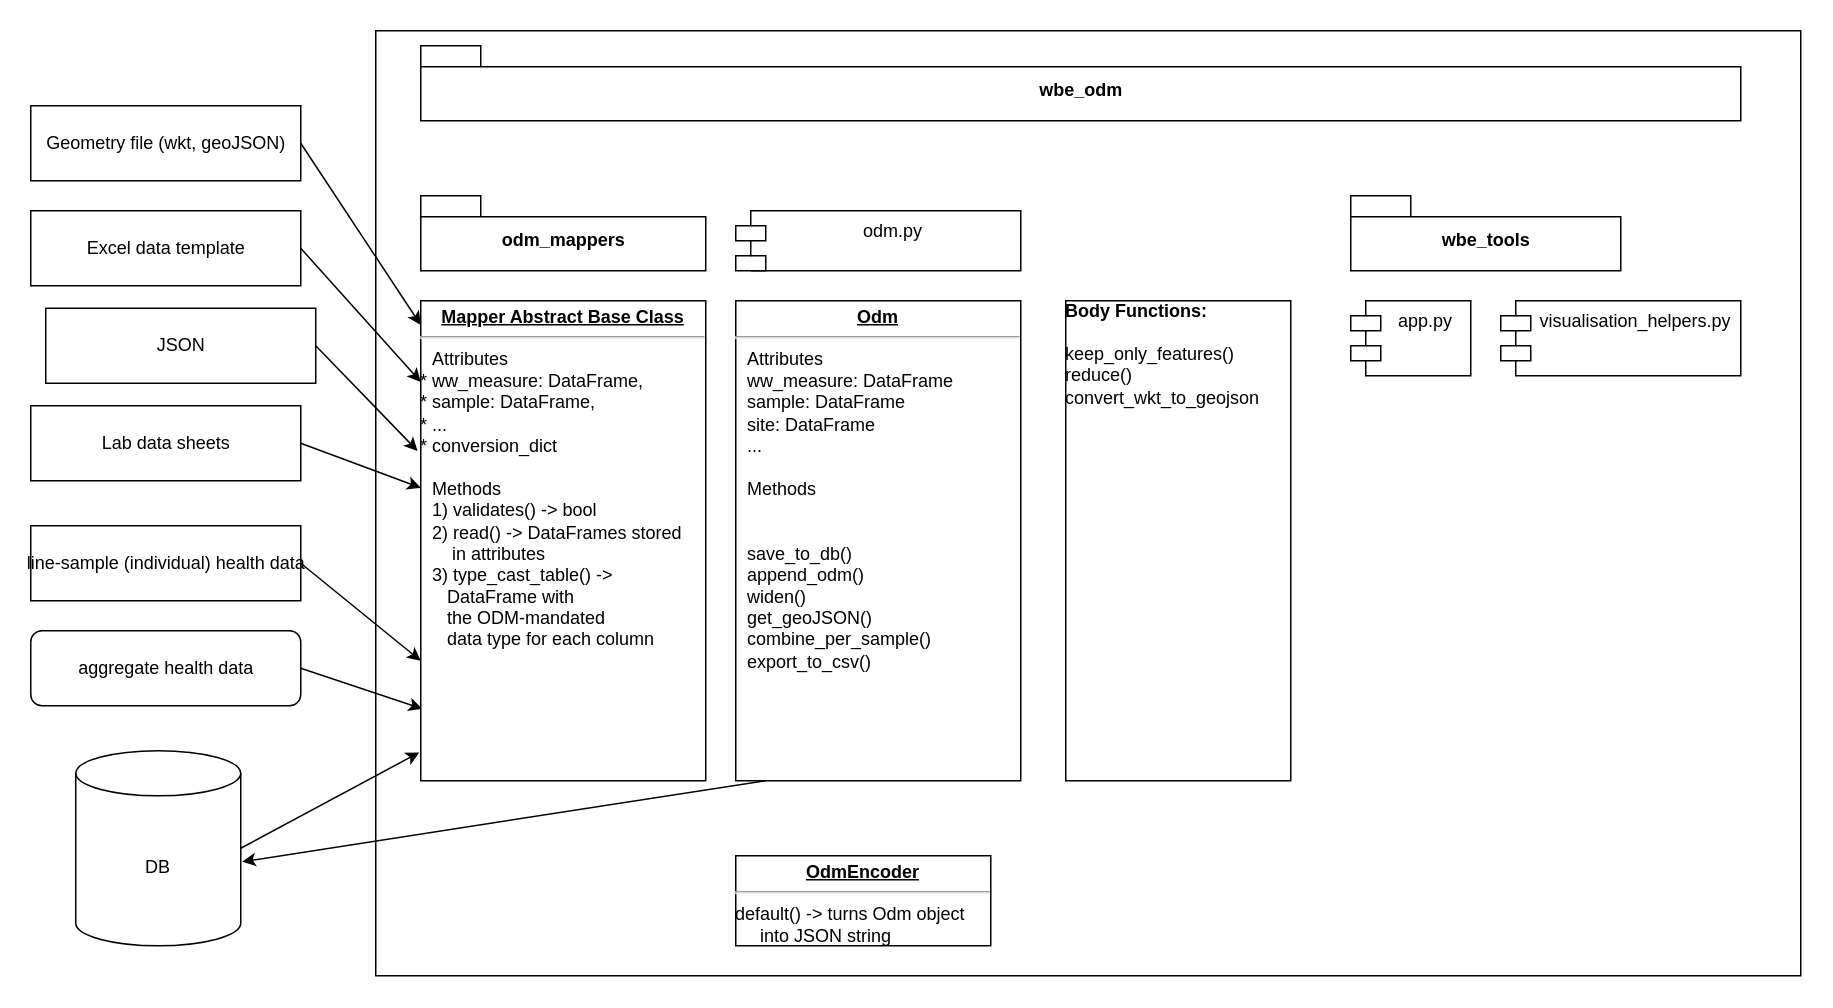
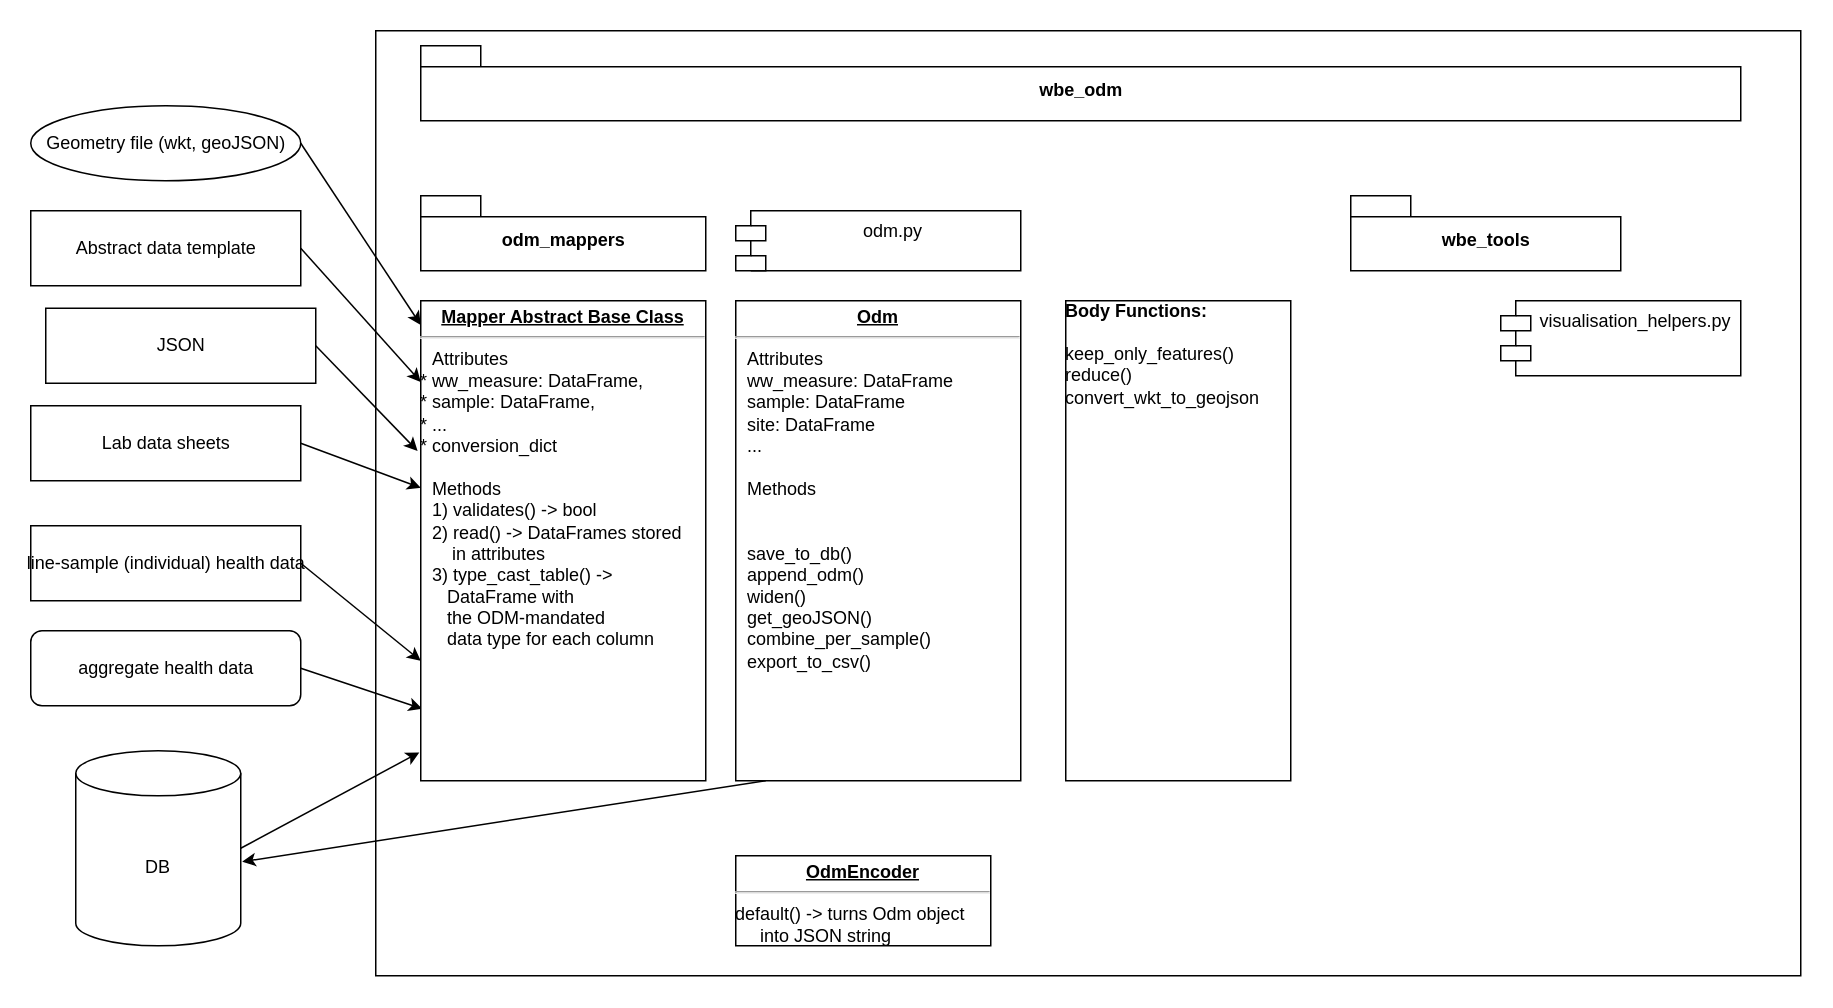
  <mxCell id="0" />
  <mxCell id="1" parent="0" />
  <mxCell id="2" value="" style="rounded=0;whiteSpace=wrap;html=1;fontColor=#FF0000;fillColor=none;" parent="1" vertex="1"><mxGeometry x="250" y="20" width="950" height="630" as="geometry" /></mxCell>
  <mxCell id="3" value="wbe_odm" style="shape=folder;fontStyle=1;spacingTop=10;tabWidth=40;tabHeight=14;tabPosition=left;html=1;" parent="1" vertex="1"><mxGeometry x="280" y="30" width="880" height="50" as="geometry" /></mxCell>
  <mxCell id="4" value="odm.py " style="shape=module;align=left;spacingLeft=20;align=center;verticalAlign=top;" parent="1" vertex="1"><mxGeometry x="490" y="140" width="190" height="40" as="geometry" /></mxCell>
  <mxCell id="5" value="visualisation_helpers.py " style="shape=module;align=left;spacingLeft=20;align=center;verticalAlign=top;" parent="1" vertex="1"><mxGeometry x="1000" y="200" width="160" height="50" as="geometry" /></mxCell>
  <mxCell id="6" value="&lt;p style=&quot;margin: 0px ; margin-top: 4px ; text-align: center ; text-decoration: underline&quot;&gt;&lt;b&gt;Odm&lt;/b&gt;&lt;/p&gt;&lt;hr&gt;&lt;p style=&quot;margin: 0px ; margin-left: 8px&quot;&gt;Attributes&lt;br&gt;&lt;/p&gt;&lt;p style=&quot;margin: 0px ; margin-left: 8px&quot;&gt;ww_measure: DataFrame&lt;/p&gt;&lt;p style=&quot;margin: 0px ; margin-left: 8px&quot;&gt;sample: DataFrame&lt;/p&gt;&lt;p style=&quot;margin: 0px ; margin-left: 8px&quot;&gt;site: DataFrame&lt;/p&gt;&lt;p style=&quot;margin: 0px ; margin-left: 8px&quot;&gt;...&lt;/p&gt;&lt;p style=&quot;margin: 0px ; margin-left: 8px&quot;&gt;&lt;br&gt;&lt;/p&gt;&lt;p style=&quot;margin: 0px ; margin-left: 8px&quot;&gt;Methods&lt;/p&gt;&lt;p style=&quot;margin: 0px ; margin-left: 8px&quot;&gt;&lt;font color=&quot;#ffffff&quot;&gt;load_from(__mapper__)&lt;/font&gt;&lt;/p&gt;&lt;p style=&quot;margin: 0px ; margin-left: 8px&quot;&gt;&lt;font color=&quot;#ffffff&quot;&gt;apprend_from(__mapper__)&lt;/font&gt;&lt;br&gt;&lt;/p&gt;&lt;p style=&quot;margin: 0px ; margin-left: 8px&quot;&gt;save_to_db()&lt;/p&gt;&lt;p style=&quot;margin: 0px ; margin-left: 8px&quot;&gt;append_odm()&lt;/p&gt;&lt;p style=&quot;margin: 0px ; margin-left: 8px&quot;&gt;widen()&lt;/p&gt;&lt;p style=&quot;margin: 0px ; margin-left: 8px&quot;&gt;get_geoJSON()&lt;/p&gt;&lt;p style=&quot;margin: 0px ; margin-left: 8px&quot;&gt;combine_per_sample()&lt;/p&gt;&lt;p style=&quot;margin: 0px ; margin-left: 8px&quot;&gt;export_to_csv()&lt;br&gt;&lt;/p&gt;&lt;p style=&quot;margin: 0px ; margin-left: 8px&quot;&gt;&lt;br&gt;&lt;/p&gt;" style="verticalAlign=top;align=left;overflow=fill;fontSize=12;fontFamily=Helvetica;html=1;" parent="1" vertex="1"><mxGeometry x="490" y="200" width="190" height="320" as="geometry" /></mxCell>
  <mxCell id="7" value="&lt;p style=&quot;margin: 0px ; margin-top: 4px ; text-align: center ; text-decoration: underline&quot;&gt;&lt;b&gt;OdmEncoder&lt;/b&gt;&lt;/p&gt;&lt;hr&gt;default() -&amp;gt; turns Odm object&lt;br&gt;&amp;nbsp; &amp;nbsp; &amp;nbsp;into JSON string" style="verticalAlign=top;align=left;overflow=fill;fontSize=12;fontFamily=Helvetica;html=1;" parent="1" vertex="1"><mxGeometry x="490" y="570" width="170" height="60" as="geometry" /></mxCell>
  <mxCell id="8" value="&lt;div&gt;&lt;b&gt;Body Functions:&lt;/b&gt;&lt;/div&gt;&lt;div&gt;&lt;br&gt;&lt;/div&gt;&lt;div&gt;&lt;span&gt;keep_only_features()&lt;/span&gt;&lt;br&gt;&lt;/div&gt;&lt;div&gt;reduce()&lt;/div&gt;&lt;div&gt;convert_wkt_to_geojson&lt;/div&gt;&lt;div&gt;&lt;br&gt;&lt;/div&gt;&lt;div&gt;&lt;br&gt;&lt;/div&gt;" style="verticalAlign=top;align=left;overflow=fill;fontSize=12;fontFamily=Helvetica;html=1;" parent="1" vertex="1"><mxGeometry x="710" y="200" width="150" height="320" as="geometry" /></mxCell>
- <mxCell id="9" value="Excel data template" style="html=1;" parent="1" vertex="1"><mxGeometry x="20" y="140" width="180" height="50" as="geometry" /></mxCell>
+ <mxCell id="9" value="Abstract data template" style="html=1;" parent="1" vertex="1"><mxGeometry x="20" y="140" width="180" height="50" as="geometry" /></mxCell>
  <mxCell id="10" value="DB" style="shape=cylinder3;whiteSpace=wrap;html=1;boundedLbl=1;backgroundOutline=1;size=15;" parent="1" vertex="1"><mxGeometry x="50" y="500" width="110" height="130" as="geometry" /></mxCell>
  <mxCell id="11" value="" style="endArrow=classic;html=1;exitX=1;exitY=0.5;exitDx=0;exitDy=0;" parent="1" source="9" target="20" edge="1"><mxGeometry width="50" height="50" relative="1" as="geometry"><mxPoint x="155" y="260" as="sourcePoint" /><mxPoint x="250" y="320" as="targetPoint" /></mxGeometry></mxCell>
  <mxCell id="12" value="" style="endArrow=classic;html=1;entryX=1.009;entryY=0.569;entryDx=0;entryDy=0;entryPerimeter=0;" parent="1" target="10" edge="1"><mxGeometry width="50" height="50" relative="1" as="geometry"><mxPoint x="510" y="520" as="sourcePoint" /><mxPoint x="410" y="590" as="targetPoint" /></mxGeometry></mxCell>
  <mxCell id="13" value="" style="endArrow=classic;html=1;entryX=-0.005;entryY=0.941;entryDx=0;entryDy=0;exitX=1;exitY=0.5;exitDx=0;exitDy=0;exitPerimeter=0;entryPerimeter=0;" parent="1" source="10" target="20" edge="1"><mxGeometry width="50" height="50" relative="1" as="geometry"><mxPoint x="160" y="750" as="sourcePoint" /><mxPoint x="260" y="680" as="targetPoint" /></mxGeometry></mxCell>
- <mxCell id="14" value="Geometry file (wkt, geoJSON)" style="html=1;" parent="1" vertex="1"><mxGeometry x="20" y="70" width="180" height="50" as="geometry" /></mxCell>
+ <mxCell id="14" value="Geometry file (wkt, geoJSON)" style="ellipse;html=1;" parent="1" vertex="1"><mxGeometry x="20" y="70" width="180" height="50" as="geometry" /></mxCell>
  <mxCell id="15" value="" style="endArrow=classic;html=1;exitX=1;exitY=0.5;exitDx=0;exitDy=0;" parent="1" source="14" target="20" edge="1"><mxGeometry width="50" height="50" relative="1" as="geometry"><mxPoint x="180" y="190" as="sourcePoint" /><mxPoint x="275" y="250" as="targetPoint" /></mxGeometry></mxCell>
  <mxCell id="16" value="line-sample (individual) health data" style="html=1;" parent="1" vertex="1"><mxGeometry x="20" y="350" width="180" height="50" as="geometry" /></mxCell>
  <mxCell id="17" value="" style="endArrow=classic;html=1;exitX=1;exitY=0.5;exitDx=0;exitDy=0;" parent="1" source="16" edge="1"><mxGeometry width="50" height="50" relative="1" as="geometry"><mxPoint x="210" y="490" as="sourcePoint" /><mxPoint x="280" y="440" as="targetPoint" /></mxGeometry></mxCell>
  <mxCell id="18" value="aggregate health data" style="html=1;rounded=1;" parent="1" vertex="1"><mxGeometry x="20" y="420" width="180" height="50" as="geometry" /></mxCell>
  <mxCell id="19" value="" style="endArrow=classic;html=1;entryX=0.005;entryY=0.85;entryDx=0;entryDy=0;entryPerimeter=0;exitX=1;exitY=0.5;exitDx=0;exitDy=0;" parent="1" source="18" target="20" edge="1"><mxGeometry width="50" height="50" relative="1" as="geometry"><mxPoint x="190" y="590" as="sourcePoint" /><mxPoint x="290" y="520" as="targetPoint" /></mxGeometry></mxCell>
  <mxCell id="20" value="&lt;p style=&quot;margin: 0px ; margin-top: 4px ; text-align: center ; text-decoration: underline&quot;&gt;&lt;b&gt;Mapper Abstract Base Class&lt;/b&gt;&lt;br&gt;&lt;/p&gt;&lt;hr&gt;&lt;p style=&quot;margin: 0px ; margin-left: 8px&quot;&gt;Attributes&lt;br&gt;&lt;/p&gt;* ww_measure: DataFrame,&lt;br&gt;* sample: DataFrame,&lt;br&gt;* ...&lt;br&gt;* conversion_dict&lt;br&gt;&lt;p style=&quot;margin: 0px ; margin-left: 8px&quot;&gt;&lt;br&gt;&lt;/p&gt;&lt;p style=&quot;margin: 0px ; margin-left: 8px&quot;&gt;Methods&lt;/p&gt;&lt;p style=&quot;margin: 0px ; margin-left: 8px&quot;&gt;1) validates() -&amp;gt; bool&lt;/p&gt;&lt;p style=&quot;margin: 0px ; margin-left: 8px&quot;&gt;2) read() -&amp;gt; DataFrames stored&lt;/p&gt;&lt;p style=&quot;margin: 0px ; margin-left: 8px&quot;&gt;&amp;nbsp; &amp;nbsp; in attributes&lt;/p&gt;&lt;p style=&quot;margin: 0px ; margin-left: 8px&quot;&gt;3) type_cast_table() -&amp;gt;&lt;/p&gt;&lt;p style=&quot;margin: 0px ; margin-left: 8px&quot;&gt;&amp;nbsp; &amp;nbsp;DataFrame with&lt;/p&gt;&lt;p style=&quot;margin: 0px ; margin-left: 8px&quot;&gt;&amp;nbsp; &amp;nbsp;the ODM-mandated&lt;/p&gt;&lt;p style=&quot;margin: 0px ; margin-left: 8px&quot;&gt;&amp;nbsp; &amp;nbsp;data type for each column&lt;/p&gt;&lt;br&gt;&lt;p style=&quot;margin: 0px ; margin-left: 8px&quot;&gt;&lt;br&gt;&lt;/p&gt;" style="verticalAlign=top;align=left;overflow=fill;fontSize=12;fontFamily=Helvetica;html=1;" parent="1" vertex="1"><mxGeometry x="280" y="200" width="190" height="320" as="geometry" /></mxCell>
  <mxCell id="21" value="&lt;div&gt;wbe_tools&lt;/div&gt;" style="shape=folder;fontStyle=1;spacingTop=10;tabWidth=40;tabHeight=14;tabPosition=left;html=1;" parent="1" vertex="1"><mxGeometry x="900" y="130" width="180" height="50" as="geometry" /></mxCell>
- <mxCell id="22" value="app.py" style="shape=module;align=left;spacingLeft=20;align=center;verticalAlign=top;" parent="1" vertex="1"><mxGeometry x="900" y="200" width="80" height="50" as="geometry" /></mxCell>
  <mxCell id="23" value="odm_mappers" style="shape=folder;fontStyle=1;spacingTop=10;tabWidth=40;tabHeight=14;tabPosition=left;html=1;" parent="1" vertex="1"><mxGeometry x="280" y="130" width="190" height="50" as="geometry" /></mxCell>
  <mxCell id="24" value="JSON" style="html=1;" parent="1" vertex="1"><mxGeometry x="30" y="205" width="180" height="50" as="geometry" /></mxCell>
  <mxCell id="25" value="Lab data sheets" style="html=1;" parent="1" vertex="1"><mxGeometry x="20" y="270" width="180" height="50" as="geometry" /></mxCell>
  <mxCell id="26" value="" style="endArrow=classic;html=1;exitX=1;exitY=0.5;exitDx=0;exitDy=0;entryX=-0.011;entryY=0.313;entryDx=0;entryDy=0;entryPerimeter=0;" parent="1" source="24" target="20" edge="1"><mxGeometry width="50" height="50" relative="1" as="geometry"><mxPoint x="165" y="270" as="sourcePoint" /><mxPoint x="290" y="326.818" as="targetPoint" /></mxGeometry></mxCell>
  <mxCell id="27" value="" style="endArrow=classic;html=1;exitX=1;exitY=0.5;exitDx=0;exitDy=0;" parent="1" source="25" target="20" edge="1"><mxGeometry width="50" height="50" relative="1" as="geometry"><mxPoint x="175" y="280" as="sourcePoint" /><mxPoint x="300" y="336.818" as="targetPoint" /></mxGeometry></mxCell>
